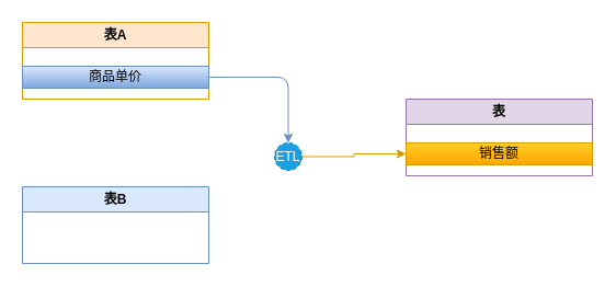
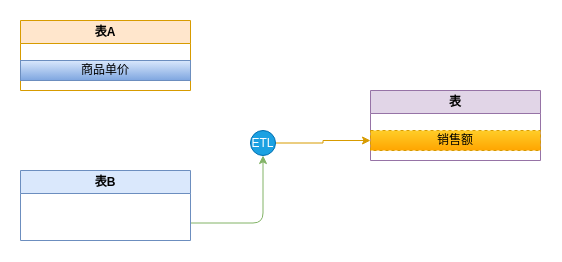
  <mxCell id="0" />
  <mxCell id="1" parent="0" />
  <mxCell id="2" value="表A" style="swimlane;whiteSpace=wrap;html=1;fillColor=#ffe6cc;strokeColor=#d79b00;" vertex="1" parent="1"><mxGeometry x="20" y="20" width="170" height="70" as="geometry" /></mxCell>
  <mxCell id="3" value="商品单价" style="rounded=0;whiteSpace=wrap;html=1;fillColor=#dae8fc;gradientColor=#7ea6e0;strokeColor=#6c8ebf;" vertex="1" parent="2"><mxGeometry y="40" width="170" height="20" as="geometry" /></mxCell>
+ <mxCell id="4" style="edgeStyle=orthogonalEdgeStyle;rounded=1;orthogonalLoop=1;jettySize=auto;html=1;exitX=1;exitY=0.75;exitDx=0;exitDy=0;entryX=0.5;entryY=1;entryDx=0;entryDy=0;fillColor=#d5e8d4;gradientColor=#97d077;strokeColor=#82b366;curved=0;" edge="1" parent="1" source="5" target="9"><mxGeometry relative="1" as="geometry" /></mxCell>
  <mxCell id="5" value="表B" style="swimlane;whiteSpace=wrap;html=1;fillColor=#dae8fc;strokeColor=#6c8ebf;" vertex="1" parent="1"><mxGeometry x="20" y="170" width="170" height="70" as="geometry" /></mxCell>
  <mxCell id="6" value="表" style="swimlane;whiteSpace=wrap;html=1;fillColor=#e1d5e7;strokeColor=#9673a6;" vertex="1" parent="1"><mxGeometry x="370" y="90" width="170" height="70" as="geometry" /></mxCell>
- <mxCell id="7" value="销售额" style="rounded=0;whiteSpace=wrap;html=1;fillColor=#ffcd28;gradientColor=#ffa500;strokeColor=#d79b00;" vertex="1" parent="6"><mxGeometry y="40" width="170" height="20" as="geometry" /></mxCell>
+ <mxCell id="7" value="销售额" style="rounded=0;whiteSpace=wrap;html=1;fillColor=#ffcd28;gradientColor=#ffa500;strokeColor=#d79b00;dashed=1;" vertex="1" parent="6"><mxGeometry y="40" width="170" height="20" as="geometry" /></mxCell>
  <mxCell id="8" style="edgeStyle=orthogonalEdgeStyle;rounded=0;orthogonalLoop=1;jettySize=auto;html=1;exitX=1;exitY=0.5;exitDx=0;exitDy=0;fillColor=#ffcd28;gradientColor=#ffa500;strokeColor=#d79b00;" edge="1" parent="1" source="9" target="7"><mxGeometry relative="1" as="geometry" /></mxCell>
- <mxCell id="9" value="ETL" style="ellipse;whiteSpace=wrap;html=1;aspect=fixed;fillColor=#1ba1e2;fontColor=#ffffff;strokeColor=#006EAF;dashed=1;" vertex="1" parent="1"><mxGeometry x="250" y="130" width="25" height="25" as="geometry" /></mxCell>
- <mxCell id="10" style="edgeStyle=orthogonalEdgeStyle;rounded=1;orthogonalLoop=1;jettySize=auto;html=1;exitX=1;exitY=0.5;exitDx=0;exitDy=0;entryX=0.5;entryY=0;entryDx=0;entryDy=0;fillColor=#dae8fc;gradientColor=#7ea6e0;strokeColor=#6c8ebf;curved=0;" edge="1" parent="1" source="3" target="9"><mxGeometry relative="1" as="geometry" /></mxCell>
+ <mxCell id="9" value="ETL" style="ellipse;whiteSpace=wrap;html=1;aspect=fixed;fillColor=#1ba1e2;fontColor=#ffffff;strokeColor=#006EAF;" vertex="1" parent="1"><mxGeometry x="250" y="130" width="25" height="25" as="geometry" /></mxCell>
